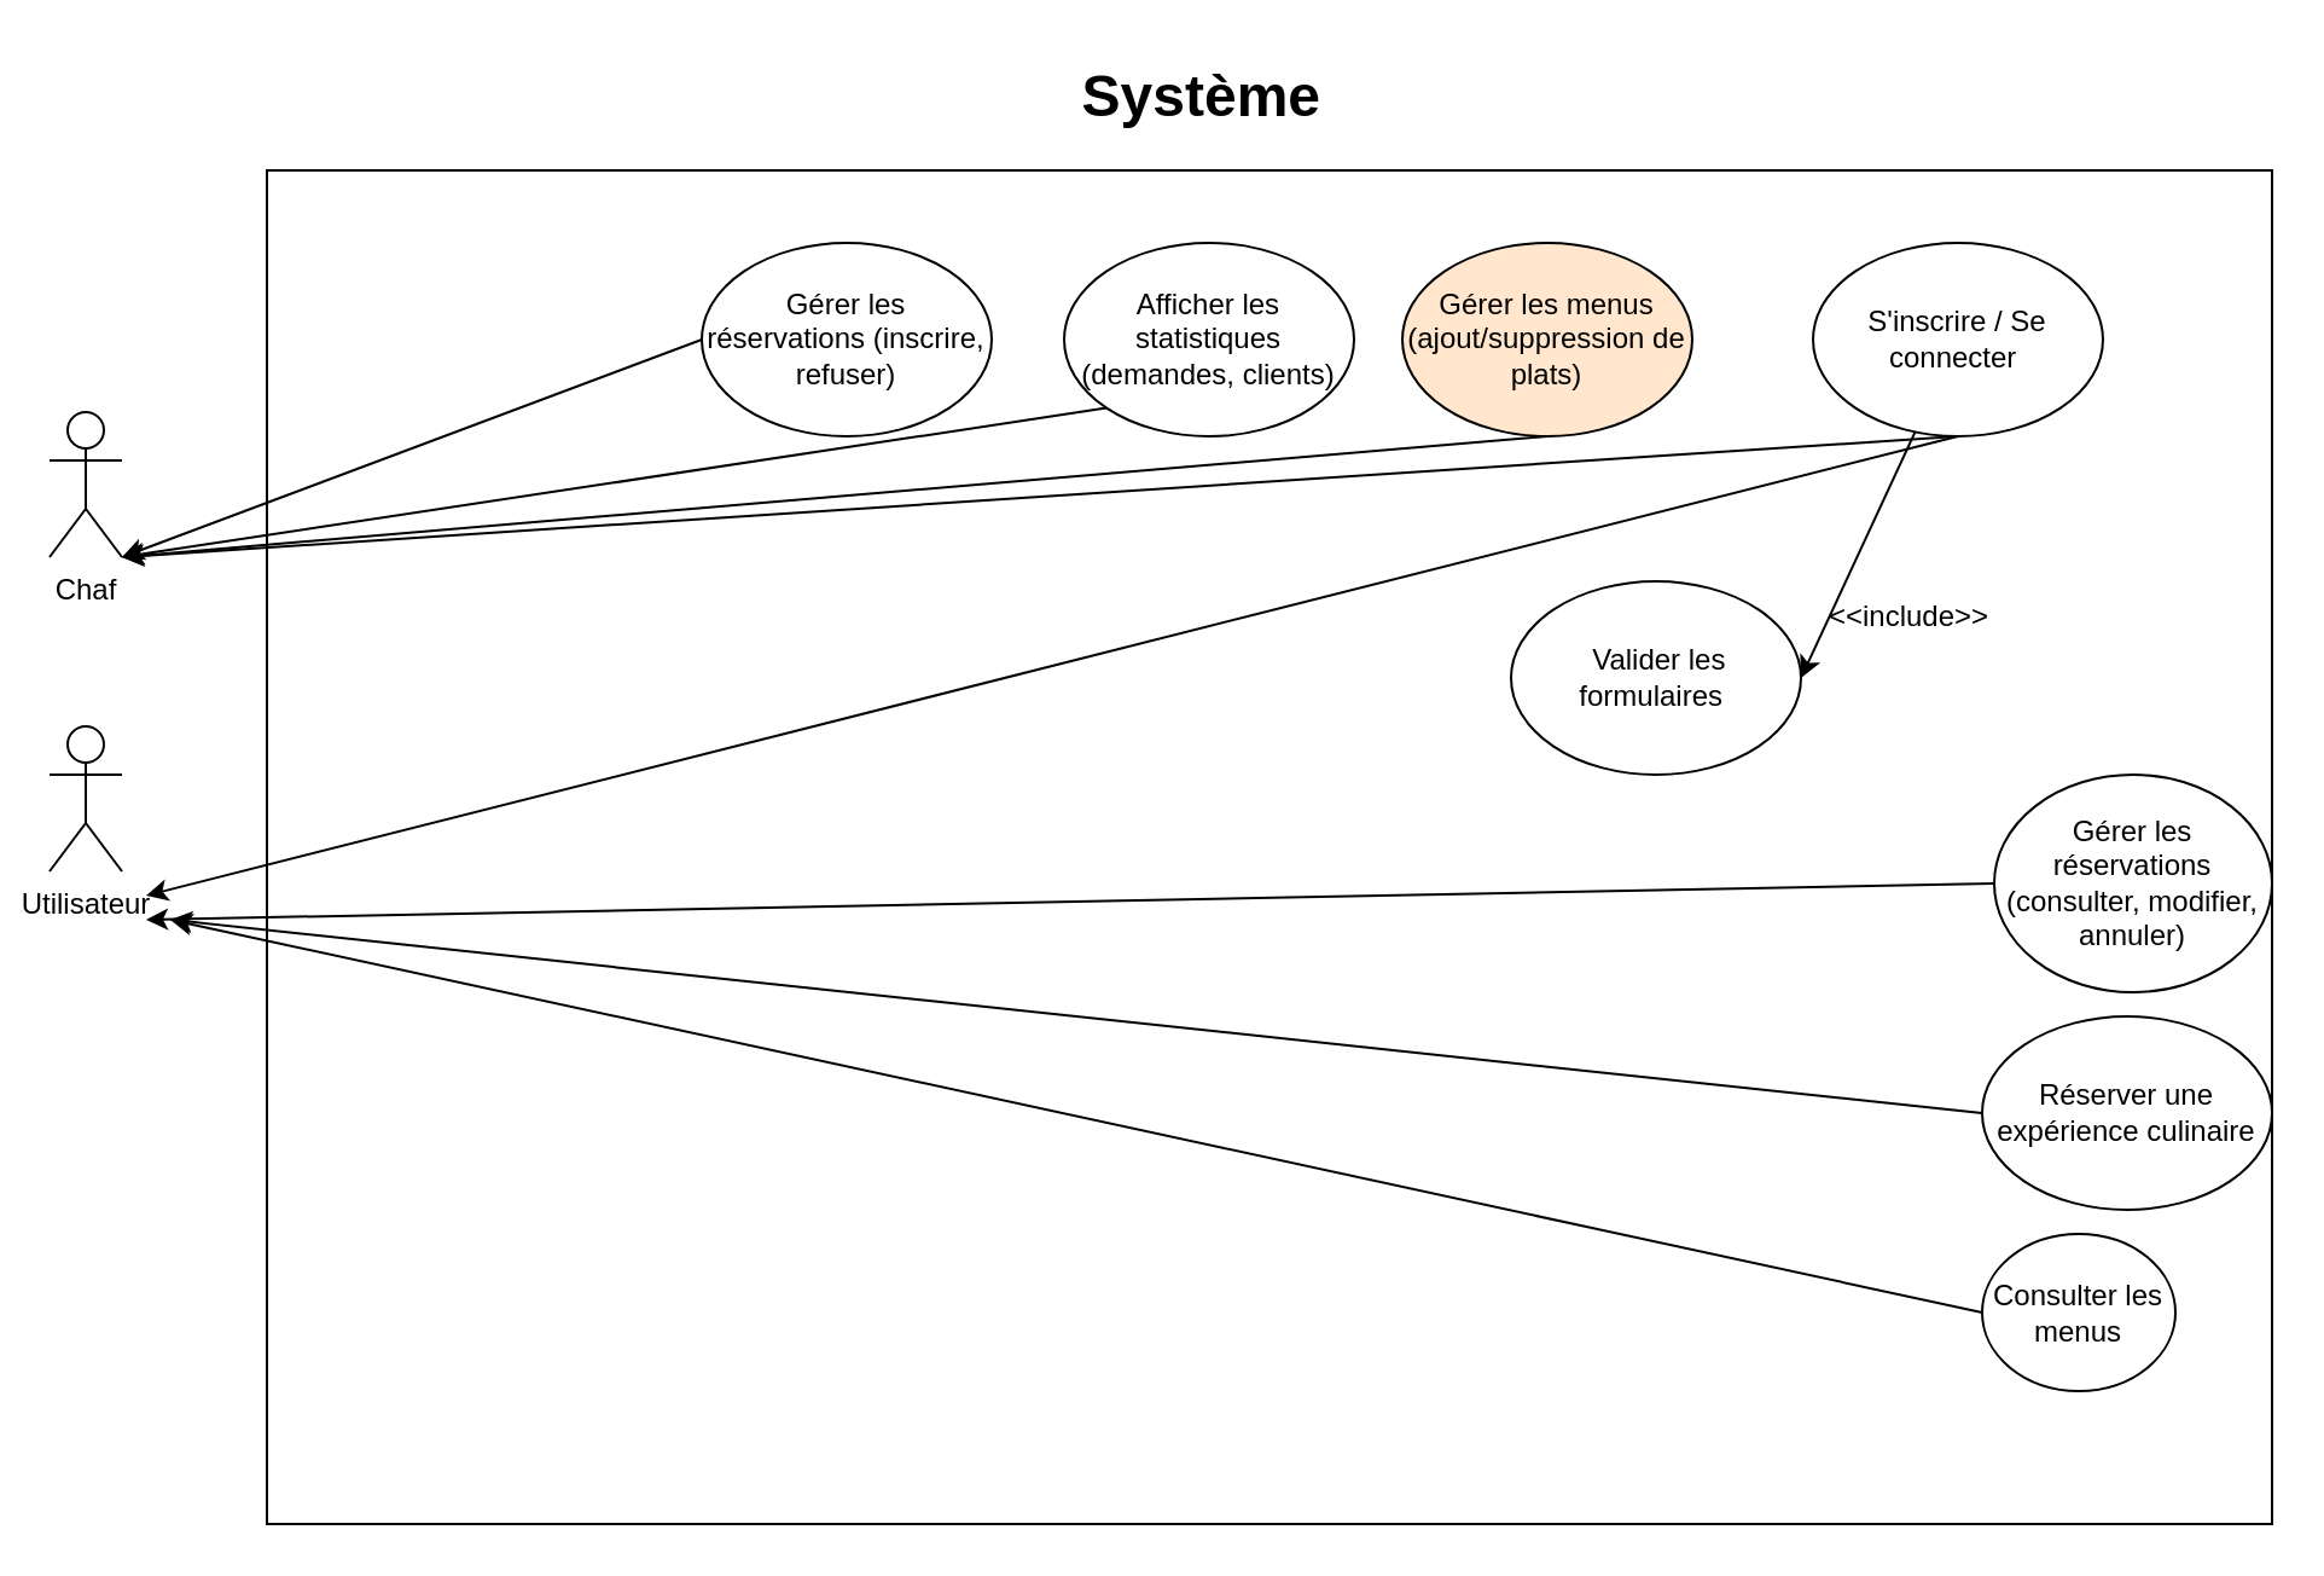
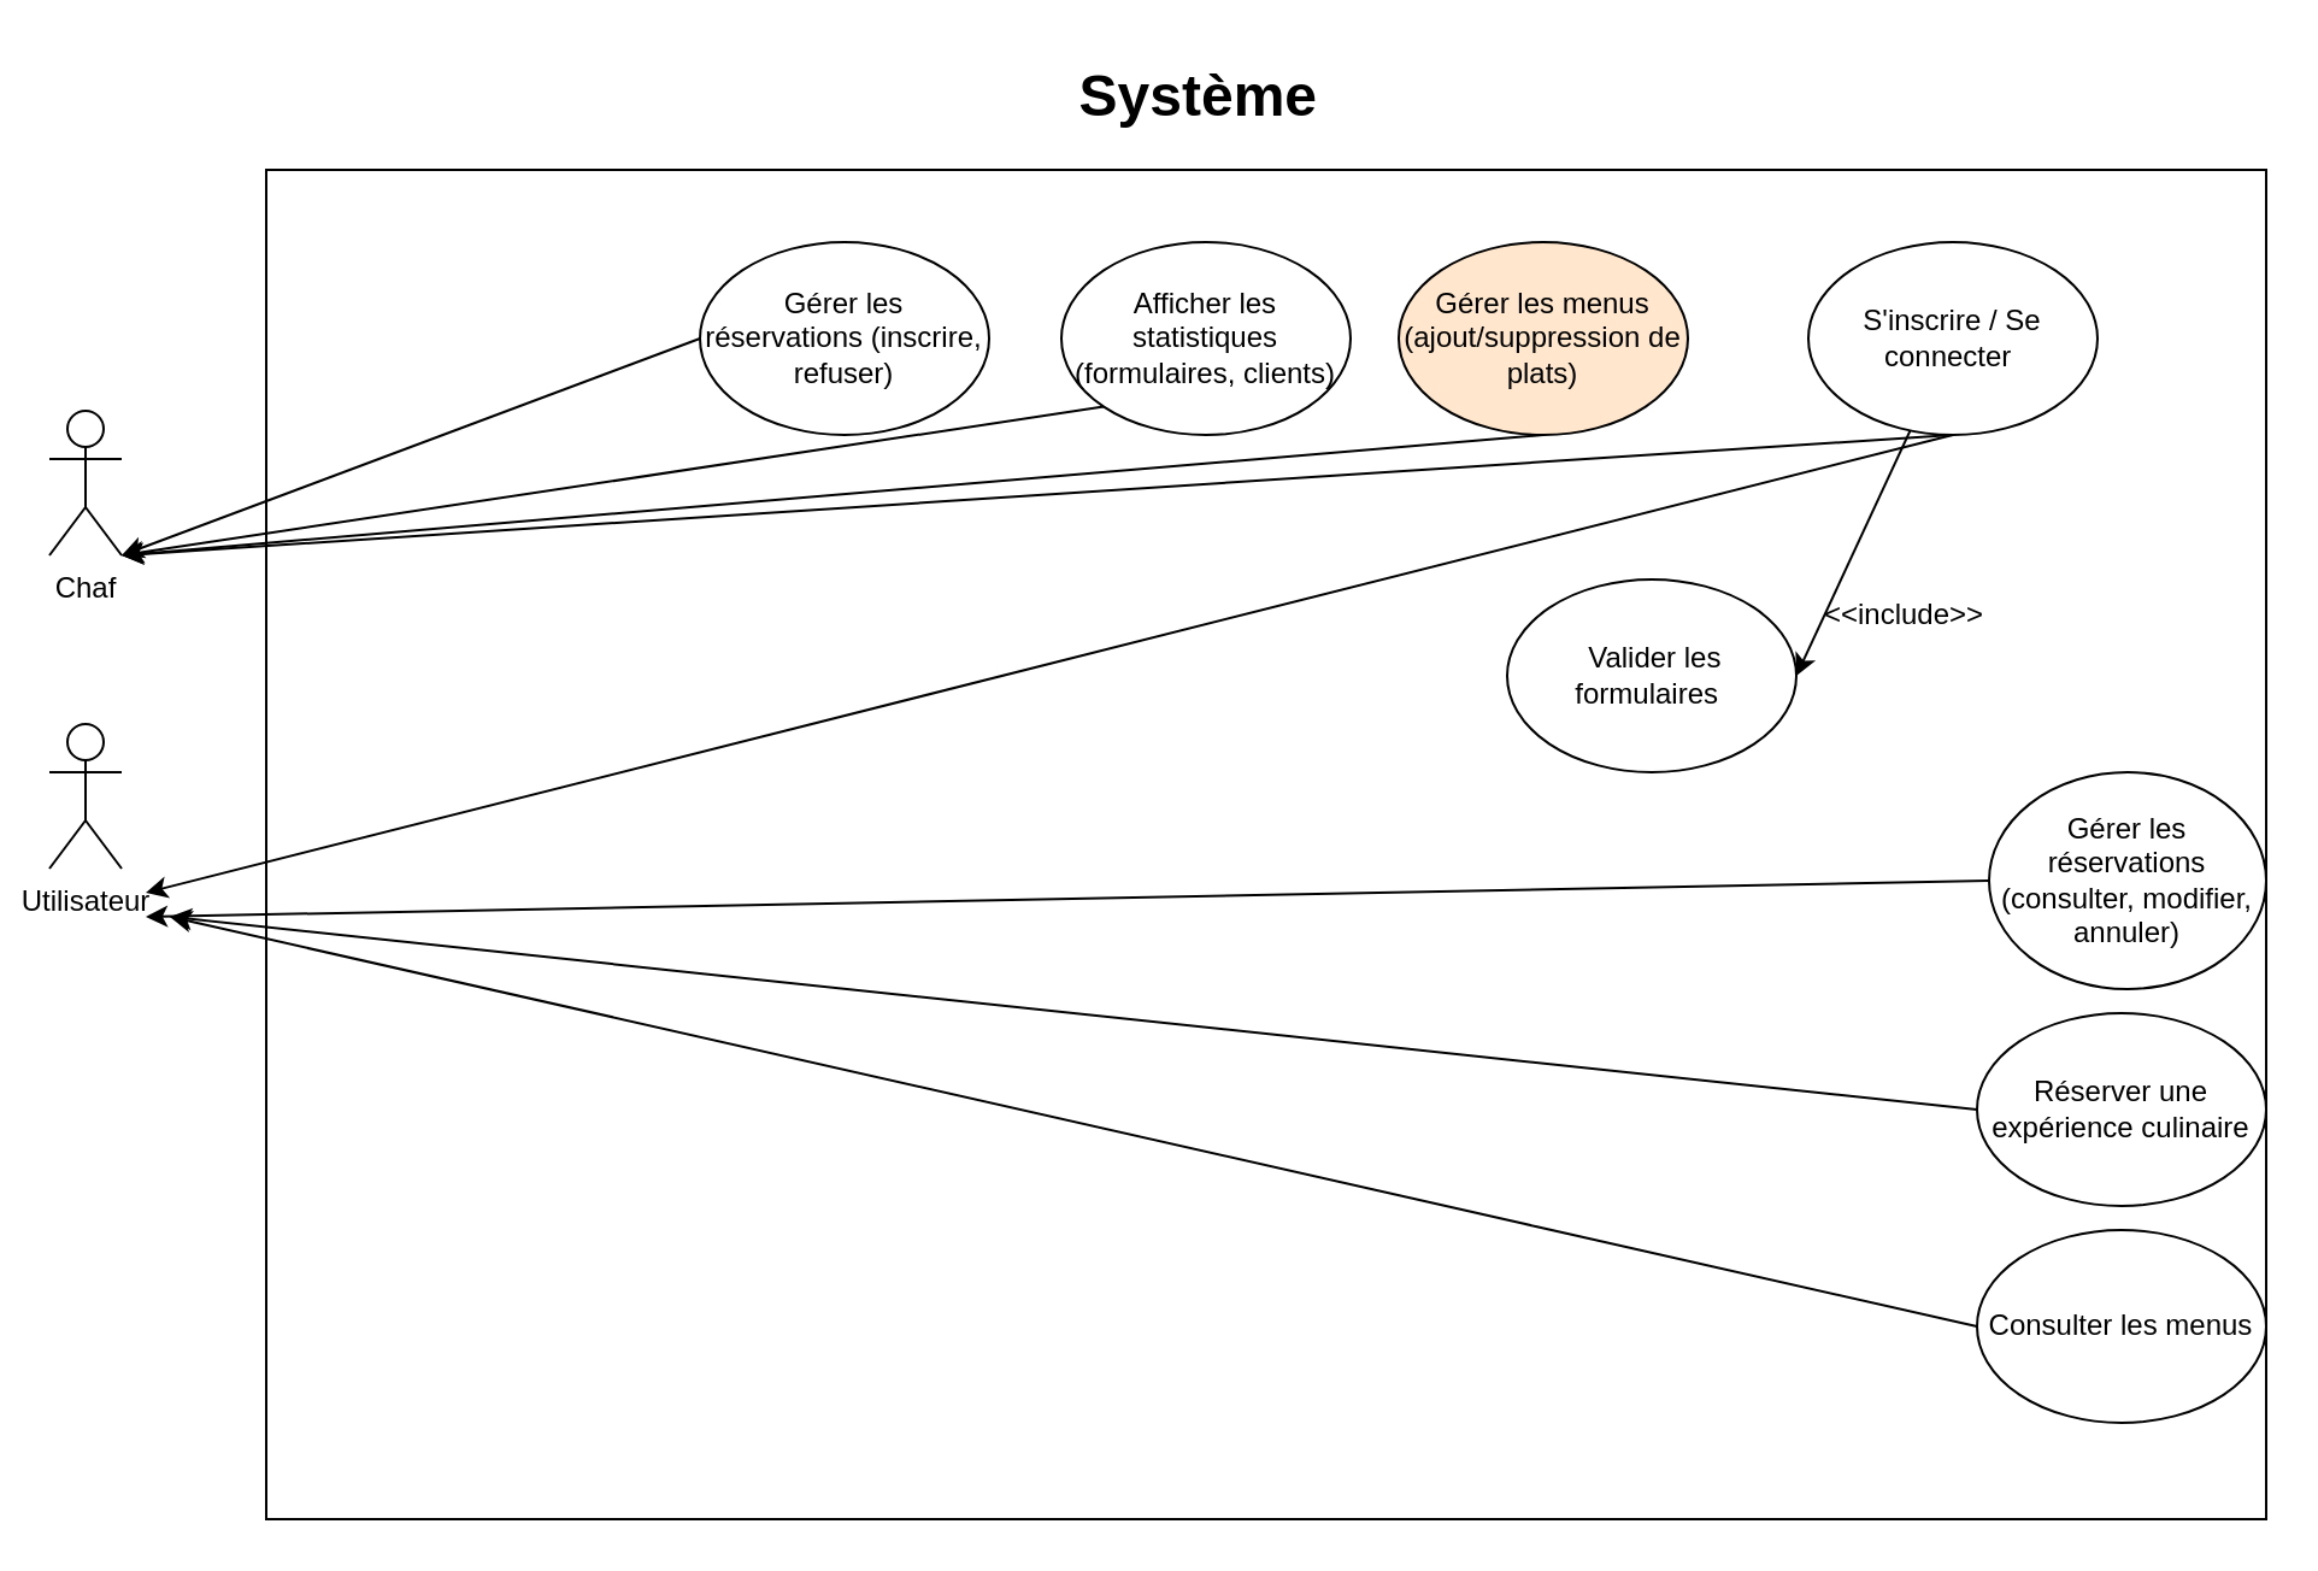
  <mxCell id="0" />
  <mxCell id="1" parent="0" />
  <mxCell id="2" value="Chaf" style="shape=umlActor;verticalLabelPosition=bottom;verticalAlign=top;html=1;outlineConnect=0;" vertex="1" parent="1"><mxGeometry x="20" y="170" width="30" height="60" as="geometry" /></mxCell>
  <mxCell id="3" value="&amp;nbsp;Utilisateur&amp;nbsp;" style="shape=umlActor;verticalLabelPosition=bottom;verticalAlign=top;html=1;outlineConnect=0;" vertex="1" parent="1"><mxGeometry x="20" y="300" width="30" height="60" as="geometry" /></mxCell>
  <mxCell id="4" value="" style="rounded=0;whiteSpace=wrap;html=1;" vertex="1" parent="1"><mxGeometry x="110" y="70" width="830" height="560" as="geometry" /></mxCell>
  <mxCell id="5" value="Système&amp;nbsp;" style="text;strokeColor=none;fillColor=none;html=1;fontSize=24;fontStyle=1;verticalAlign=middle;align=center;" vertex="1" parent="1"><mxGeometry x="450" width="100" height="40" as="geometry" y="20" /></mxCell>
  <mxCell id="6" style="edgeStyle=none;html=1;exitX=0.5;exitY=1;exitDx=0;exitDy=0;entryX=1;entryY=1;entryDx=0;entryDy=0;entryPerimeter=0;" edge="1" parent="1" source="8" target="2"><mxGeometry relative="1" as="geometry"><mxPoint x="150" y="230" as="targetPoint" /></mxGeometry></mxCell>
  <mxCell id="7" style="edgeStyle=none;html=1;entryX=1;entryY=0.5;entryDx=0;entryDy=0;" edge="1" parent="1" source="8" target="22"><mxGeometry relative="1" as="geometry" /></mxCell>
  <mxCell id="8" value="S'inscrire / Se connecter&amp;nbsp;" style="ellipse;whiteSpace=wrap;html=1;" vertex="1" parent="1"><mxGeometry x="750" y="100" width="120" height="80" as="geometry" /></mxCell>
  <mxCell id="9" style="edgeStyle=none;html=1;exitX=0;exitY=0.5;exitDx=0;exitDy=0;entryX=1;entryY=1;entryDx=0;entryDy=0;entryPerimeter=0;" edge="1" parent="1" source="10" target="2"><mxGeometry relative="1" as="geometry"><mxPoint x="140" y="230" as="targetPoint" /></mxGeometry></mxCell>
  <mxCell id="10" value="Gérer les réservations (inscrire, refuser)" style="ellipse;whiteSpace=wrap;html=1;" vertex="1" parent="1"><mxGeometry x="290" y="100" width="120" height="80" as="geometry" /></mxCell>
  <mxCell id="11" style="edgeStyle=none;html=1;exitX=0.5;exitY=1;exitDx=0;exitDy=0;entryX=1;entryY=1;entryDx=0;entryDy=0;entryPerimeter=0;" edge="1" parent="1" source="12" target="2"><mxGeometry relative="1" as="geometry"><mxPoint x="140" y="230" as="targetPoint" /></mxGeometry></mxCell>
  <mxCell id="12" value="Gérer les menus (ajout/suppression de plats)" style="ellipse;whiteSpace=wrap;html=1;fillColor=#ffe6cc;" vertex="1" parent="1"><mxGeometry x="580" y="100" width="120" height="80" as="geometry" /></mxCell>
  <mxCell id="13" style="edgeStyle=none;html=1;exitX=0;exitY=1;exitDx=0;exitDy=0;entryX=1;entryY=1;entryDx=0;entryDy=0;entryPerimeter=0;" edge="1" parent="1" source="15" target="2"><mxGeometry relative="1" as="geometry"><mxPoint x="140" y="230" as="targetPoint" /></mxGeometry></mxCell>
  <mxCell id="14" style="edgeStyle=none;html=1;exitX=0.5;exitY=1;exitDx=0;exitDy=0;" edge="1" parent="1" source="8"><mxGeometry relative="1" as="geometry"><mxPoint x="60" y="370" as="targetPoint" /><mxPoint x="800" y="260" as="sourcePoint" /></mxGeometry></mxCell>
- <mxCell id="15" value="Afficher les statistiques (demandes, clients)" style="ellipse;whiteSpace=wrap;html=1;" vertex="1" parent="1"><mxGeometry x="440" y="100" width="120" height="80" as="geometry" /></mxCell>
+ <mxCell id="15" value="Afficher les statistiques (formulaires, clients)" style="ellipse;whiteSpace=wrap;html=1;" vertex="1" parent="1"><mxGeometry x="440" y="100" width="120" height="80" as="geometry" /></mxCell>
  <mxCell id="16" style="edgeStyle=none;html=1;exitX=0;exitY=0.5;exitDx=0;exitDy=0;" edge="1" parent="1" source="17"><mxGeometry relative="1" as="geometry"><mxPoint y="380" as="targetPoint" x="70" /></mxGeometry></mxCell>
- <mxCell id="17" value="Consulter les menus" style="ellipse;whiteSpace=wrap;html=1;" vertex="1" parent="1"><mxGeometry x="820" y="510" width="80" height="65" as="geometry" /></mxCell>
+ <mxCell id="17" value="Consulter les menus" style="ellipse;whiteSpace=wrap;html=1;" vertex="1" parent="1"><mxGeometry x="820" y="510" width="120" height="80" as="geometry" /></mxCell>
  <mxCell id="18" style="edgeStyle=none;html=1;exitX=0;exitY=0.5;exitDx=0;exitDy=0;" edge="1" parent="1" source="19"><mxGeometry relative="1" as="geometry"><mxPoint y="380" as="targetPoint" x="70" /></mxGeometry></mxCell>
  <mxCell id="19" value="Réserver une expérience culinaire" style="ellipse;whiteSpace=wrap;html=1;" vertex="1" parent="1"><mxGeometry x="820" y="420" width="120" height="80" as="geometry" /></mxCell>
  <mxCell id="20" style="edgeStyle=none;html=1;exitX=0;exitY=0.5;exitDx=0;exitDy=0;" edge="1" parent="1" source="21"><mxGeometry relative="1" as="geometry"><mxPoint x="60" y="380" as="targetPoint" /></mxGeometry></mxCell>
  <mxCell id="21" value="Gérer les réservations (consulter, modifier, annuler)" style="ellipse;whiteSpace=wrap;html=1;" vertex="1" parent="1"><mxGeometry x="825" y="320" width="115" height="90" as="geometry" /></mxCell>
  <mxCell id="22" value="&amp;nbsp;Valider les formulaires&amp;nbsp;" style="ellipse;whiteSpace=wrap;html=1;" vertex="1" parent="1"><mxGeometry x="625" y="240" width="120" height="80" as="geometry" /></mxCell>
  <mxCell id="23" value="&amp;lt;&amp;lt;include&amp;gt;&amp;gt;" style="text;html=1;strokeColor=none;fillColor=none;align=center;verticalAlign=middle;whiteSpace=wrap;rounded=0;rotation=0;" vertex="1" parent="1"><mxGeometry x="760" y="240" width="60" height="30" as="geometry" /></mxCell>
